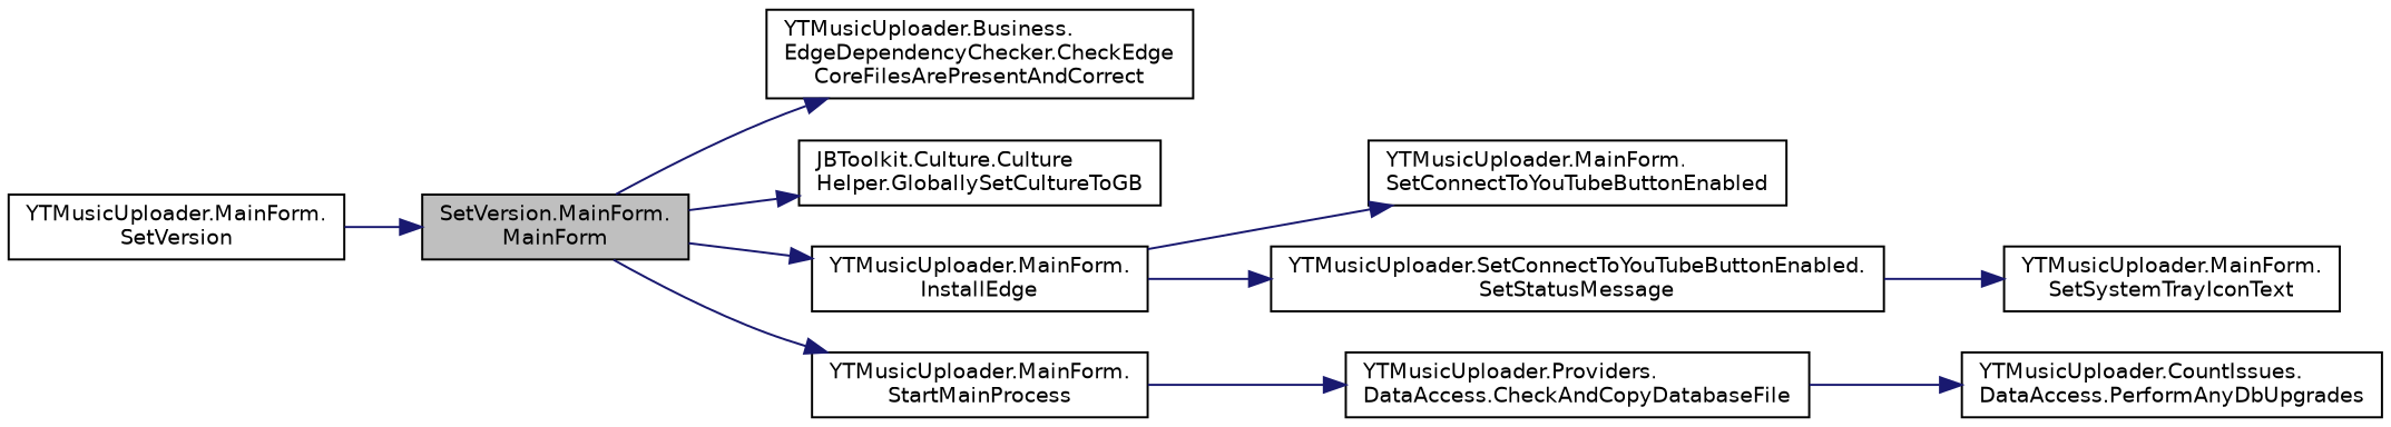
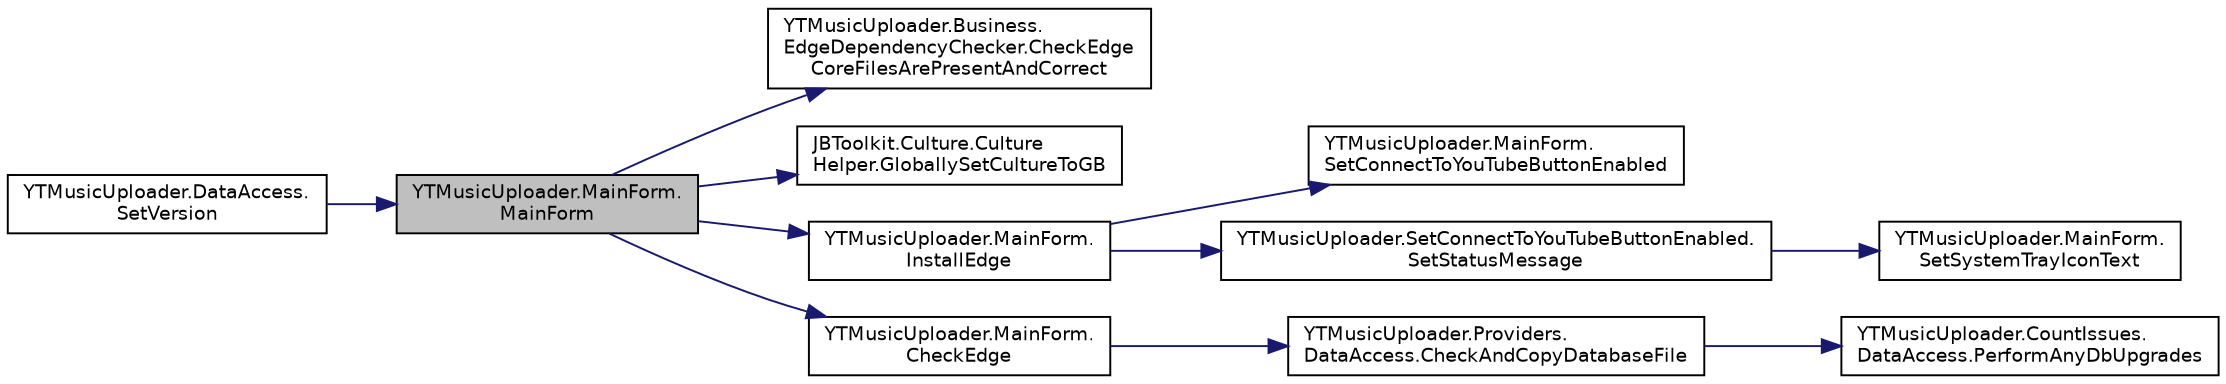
  digraph {
    rankdir=LR
    node [color=black fillcolor=white fontname=Helvetica fontsize=10 shape=record style=filled]
    edge [color=midnightblue fontname=Helvetica fontsize=10 labelfontname=Helvetica labelfontsize=10 style=solid]
-   n1 [fillcolor=grey75 fontcolor=black height=0.2 label="SetVersion.MainForm.\lMainForm" width=0.4]
+   n1 [fillcolor=grey75 fontcolor=black height=0.2 label="YTMusicUploader.MainForm.\lMainForm" width=0.4]
    n2 [height=0.2 label="YTMusicUploader.Business.\lEdgeDependencyChecker.CheckEdge\lCoreFilesArePresentAndCorrect" width=0.4]
    n3 [height=0.2 label="JBToolkit.Culture.Culture\lHelper.GloballySetCultureToGB" width=0.4]
    n4 [height=0.2 label="YTMusicUploader.MainForm.\lInstallEdge" width=0.4]
-   n5 [height=0.2 label="YTMusicUploader.MainForm.\lStartMainProcess" width=0.4]
+   n5 [height=0.2 label="YTMusicUploader.MainForm.\lCheckEdge" width=0.4]
    n6 [height=0.2 label="YTMusicUploader.MainForm.\lSetConnectToYouTubeButtonEnabled" width=0.4]
    n7 [height=0.2 label="YTMusicUploader.SetConnectToYouTubeButtonEnabled.\lSetStatusMessage" width=0.4]
-   n8 [height=0.2 label="YTMusicUploader.MainForm.\lSetVersion" width=0.4]
+   n8 [height=0.2 label="YTMusicUploader.DataAccess.\lSetVersion" width=0.4]
    n9 [height=0.2 label="YTMusicUploader.Providers.\lDataAccess.CheckAndCopyDatabaseFile" width=0.4]
    n10 [height=0.2 label="YTMusicUploader.MainForm.\lSetSystemTrayIconText" width=0.4]
    n11 [height=0.2 label="YTMusicUploader.CountIssues.\lDataAccess.PerformAnyDbUpgrades" width=0.4]
    n1 -> n2
    n1 -> n3
    n1 -> n4
    n1 -> n5
    n4 -> n6
    n4 -> n7
    n5 -> n9
    n7 -> n10
    n8 -> n1
    n9 -> n11
  }
